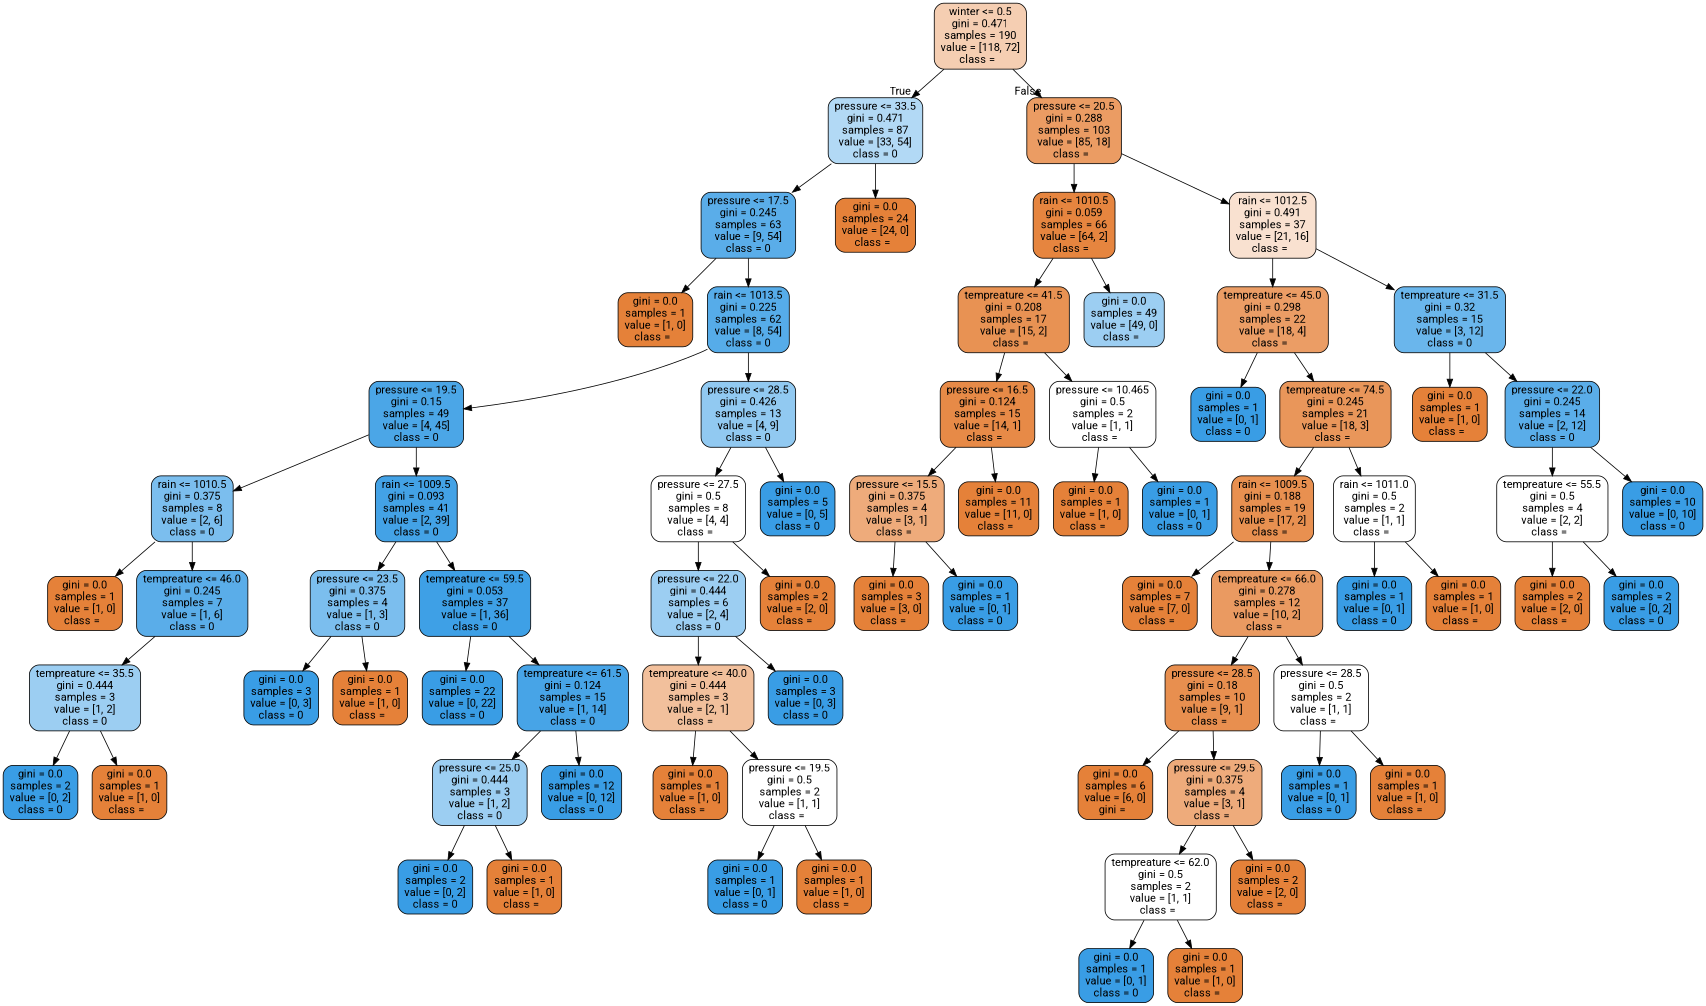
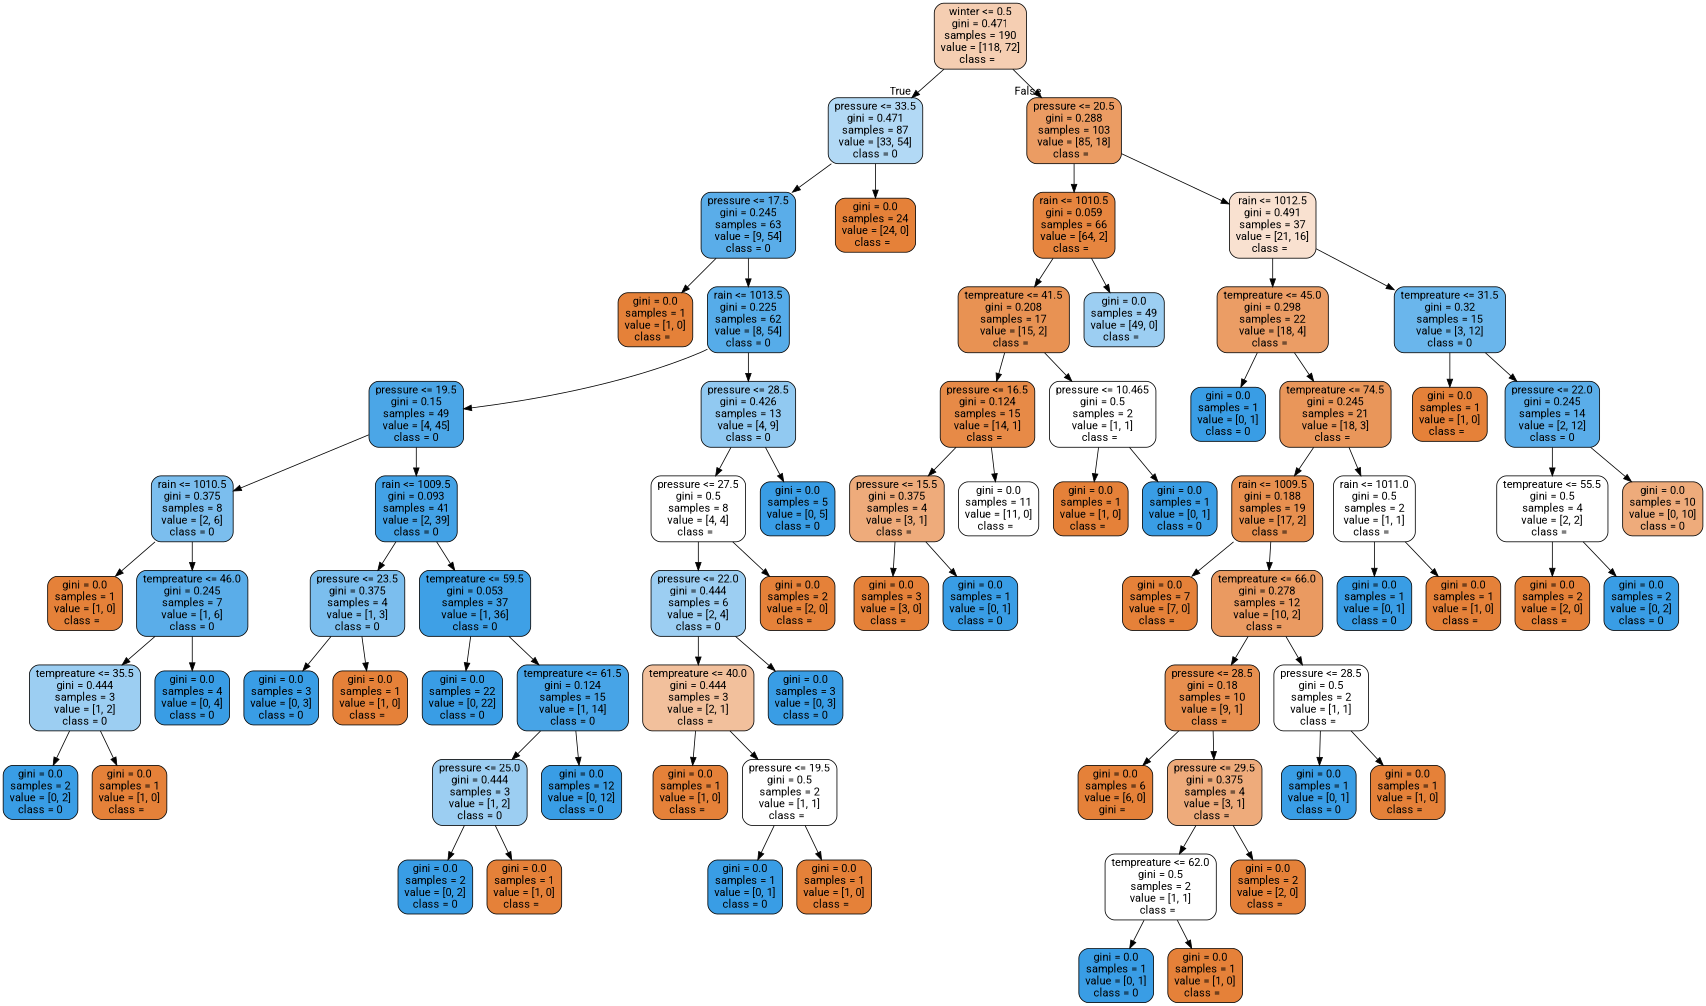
  digraph {
    fontname=Roboto
    node [color=black fillcolor="#e58139" fontname=Roboto shape=box style="filled, rounded"]
    edge [fontname=Roboto]
    n1 [fillcolor="#f5ceb2" label="winter <= 0.5\ngini = 0.471\nsamples = 190\nvalue = [118, 72]\nclass =  "]
    n2 [fillcolor="#b2d9f5" label="pressure <= 33.5\ngini = 0.471\nsamples = 87\nvalue = [33, 54]\nclass = 0"]
    n3 [fillcolor="#eb9c63" label="pressure <= 20.5\ngini = 0.288\nsamples = 103\nvalue = [85, 18]\nclass =  "]
    n4 [fillcolor="#5aade9" label="pressure <= 17.5\ngini = 0.245\nsamples = 63\nvalue = [9, 54]\nclass = 0"]
    n5 [label="gini = 0.0\nsamples = 24\nvalue = [24, 0]\nclass =  "]
    n6 [fillcolor="#e6853f" label="rain <= 1010.5\ngini = 0.059\nsamples = 66\nvalue = [64, 2]\nclass =  "]
    n7 [fillcolor="#f9e1d0" label="rain <= 1012.5\ngini = 0.491\nsamples = 37\nvalue = [21, 16]\nclass =  "]
    n8 [label="gini = 0.0\nsamples = 1\nvalue = [1, 0]\nclass =  "]
    n9 [fillcolor="#56ace9" label="rain <= 1013.5\ngini = 0.225\nsamples = 62\nvalue = [8, 54]\nclass = 0"]
    n10 [fillcolor="#4ba6e7" label="pressure <= 19.5\ngini = 0.15\nsamples = 49\nvalue = [4, 45]\nclass = 0"]
    n11 [fillcolor="#91c9f1" label="pressure <= 28.5\ngini = 0.426\nsamples = 13\nvalue = [4, 9]\nclass = 0"]
    n12 [fillcolor="#7bbeee" label="rain <= 1010.5\ngini = 0.375\nsamples = 8\nvalue = [2, 6]\nclass = 0"]
    n13 [fillcolor="#43a2e6" label="rain <= 1009.5\ngini = 0.093\nsamples = 41\nvalue = [2, 39]\nclass = 0"]
    n14 [fillcolor="#ffffff" label="pressure <= 27.5\ngini = 0.5\nsamples = 8\nvalue = [4, 4]\nclass =  "]
    n15 [fillcolor="#399de5" label="gini = 0.0\nsamples = 5\nvalue = [0, 5]\nclass = 0"]
    n16 [label="gini = 0.0\nsamples = 1\nvalue = [1, 0]\nclass =  "]
    n17 [fillcolor="#5aade9" label="tempreature <= 46.0\ngini = 0.245\nsamples = 7\nvalue = [1, 6]\nclass = 0"]
    n18 [fillcolor="#7bbeee" label="pressure <= 23.5\ngini = 0.375\nsamples = 4\nvalue = [1, 3]\nclass = 0"]
    n19 [fillcolor="#3ea0e6" label="tempreature <= 59.5\ngini = 0.053\nsamples = 37\nvalue = [1, 36]\nclass = 0"]
    n20 [fillcolor="#9ccef2" label="tempreature <= 35.5\ngini = 0.444\nsamples = 3\nvalue = [1, 2]\nclass = 0"]
+   n21 [fillcolor="#399de5" label="gini = 0.0\nsamples = 4\nvalue = [0, 4]\nclass = 0"]
    n22 [fillcolor="#399de5" label="gini = 0.0\nsamples = 2\nvalue = [0, 2]\nclass = 0"]
    n23 [label="gini = 0.0\nsamples = 1\nvalue = [1, 0]\nclass =  "]
    n24 [fillcolor="#399de5" label="gini = 0.0\nsamples = 3\nvalue = [0, 3]\nclass = 0"]
    n25 [label="gini = 0.0\nsamples = 1\nvalue = [1, 0]\nclass =  "]
    n26 [fillcolor="#399de5" label="gini = 0.0\nsamples = 22\nvalue = [0, 22]\nclass = 0"]
    n27 [fillcolor="#47a4e7" label="tempreature <= 61.5\ngini = 0.124\nsamples = 15\nvalue = [1, 14]\nclass = 0"]
    n28 [fillcolor="#9ccef2" label="pressure <= 25.0\ngini = 0.444\nsamples = 3\nvalue = [1, 2]\nclass = 0"]
    n29 [fillcolor="#399de5" label="gini = 0.0\nsamples = 12\nvalue = [0, 12]\nclass = 0"]
    n30 [fillcolor="#399de5" label="gini = 0.0\nsamples = 2\nvalue = [0, 2]\nclass = 0"]
    n31 [label="gini = 0.0\nsamples = 1\nvalue = [1, 0]\nclass =  "]
    n32 [fillcolor="#9ccef2" label="pressure <= 22.0\ngini = 0.444\nsamples = 6\nvalue = [2, 4]\nclass = 0"]
    n33 [label="gini = 0.0\nsamples = 2\nvalue = [2, 0]\nclass =  "]
    n34 [fillcolor="#f2c09c" label="tempreature <= 40.0\ngini = 0.444\nsamples = 3\nvalue = [2, 1]\nclass =  "]
    n35 [fillcolor="#399de5" label="gini = 0.0\nsamples = 3\nvalue = [0, 3]\nclass = 0"]
    n36 [label="gini = 0.0\nsamples = 1\nvalue = [1, 0]\nclass =  "]
    n37 [fillcolor="#ffffff" label="pressure <= 19.5\ngini = 0.5\nsamples = 2\nvalue = [1, 1]\nclass =  "]
    n38 [fillcolor="#399de5" label="gini = 0.0\nsamples = 1\nvalue = [0, 1]\nclass = 0"]
    n39 [label="gini = 0.0\nsamples = 1\nvalue = [1, 0]\nclass =  "]
    n40 [fillcolor="#e89253" label="tempreature <= 41.5\ngini = 0.208\nsamples = 17\nvalue = [15, 2]\nclass =  "]
    n41 [fillcolor="#9ccef2" label="gini = 0.0\nsamples = 49\nvalue = [49, 0]\nclass =  "]
    n42 [fillcolor="#eb9d65" label="tempreature <= 45.0\ngini = 0.298\nsamples = 22\nvalue = [18, 4]\nclass =  "]
    n43 [fillcolor="#6ab6ec" label="tempreature <= 31.5\ngini = 0.32\nsamples = 15\nvalue = [3, 12]\nclass = 0"]
    n44 [fillcolor="#e78a47" label="pressure <= 16.5\ngini = 0.124\nsamples = 15\nvalue = [14, 1]\nclass =  "]
    n45 [fillcolor="#ffffff" label="pressure <= 10.465\ngini = 0.5\nsamples = 2\nvalue = [1, 1]\nclass =  "]
    n46 [fillcolor="#eeab7b" label="pressure <= 15.5\ngini = 0.375\nsamples = 4\nvalue = [3, 1]\nclass =  "]
-   n47 [label="gini = 0.0\nsamples = 11\nvalue = [11, 0]\nclass =  "]
+   n47 [fillcolor="#ffffff" label="gini = 0.0\nsamples = 11\nvalue = [11, 0]\nclass =  "]
    n48 [label="gini = 0.0\nsamples = 1\nvalue = [1, 0]\nclass =  "]
    n49 [fillcolor="#399de5" label="gini = 0.0\nsamples = 1\nvalue = [0, 1]\nclass = 0"]
    n50 [label="gini = 0.0\nsamples = 3\nvalue = [3, 0]\nclass =  "]
    n51 [fillcolor="#399de5" label="gini = 0.0\nsamples = 1\nvalue = [0, 1]\nclass = 0"]
    n52 [fillcolor="#399de5" label="gini = 0.0\nsamples = 1\nvalue = [0, 1]\nclass = 0"]
    n53 [fillcolor="#e9965a" label="tempreature <= 74.5\ngini = 0.245\nsamples = 21\nvalue = [18, 3]\nclass =  "]
    n54 [label="gini = 0.0\nsamples = 1\nvalue = [1, 0]\nclass =  "]
    n55 [fillcolor="#5aade9" label="pressure <= 22.0\ngini = 0.245\nsamples = 14\nvalue = [2, 12]\nclass = 0"]
    n56 [fillcolor="#e89050" label="rain <= 1009.5\ngini = 0.188\nsamples = 19\nvalue = [17, 2]\nclass =  "]
    n57 [fillcolor="#ffffff" label="rain <= 1011.0\ngini = 0.5\nsamples = 2\nvalue = [1, 1]\nclass =  "]
    n58 [label="gini = 0.0\nsamples = 7\nvalue = [7, 0]\nclass =  "]
    n59 [fillcolor="#ea9a61" label="tempreature <= 66.0\ngini = 0.278\nsamples = 12\nvalue = [10, 2]\nclass =  "]
    n60 [fillcolor="#399de5" label="gini = 0.0\nsamples = 1\nvalue = [0, 1]\nclass = 0"]
    n61 [label="gini = 0.0\nsamples = 1\nvalue = [1, 0]\nclass =  "]
    n62 [fillcolor="#e88f4f" label="pressure <= 28.5\ngini = 0.18\nsamples = 10\nvalue = [9, 1]\nclass =  "]
    n63 [fillcolor="#ffffff" label="pressure <= 28.5\ngini = 0.5\nsamples = 2\nvalue = [1, 1]\nclass =  "]
    n64 [label="gini = 0.0\nsamples = 6\nvalue = [6, 0]\ngini =  "]
    n65 [fillcolor="#eeab7b" label="pressure <= 29.5\ngini = 0.375\nsamples = 4\nvalue = [3, 1]\nclass =  "]
    n66 [fillcolor="#399de5" label="gini = 0.0\nsamples = 1\nvalue = [0, 1]\nclass = 0"]
    n67 [label="gini = 0.0\nsamples = 1\nvalue = [1, 0]\nclass =  "]
    n68 [fillcolor="#ffffff" label="tempreature <= 62.0\ngini = 0.5\nsamples = 2\nvalue = [1, 1]\nclass =  "]
    n69 [label="gini = 0.0\nsamples = 2\nvalue = [2, 0]\nclass =  "]
    n70 [fillcolor="#399de5" label="gini = 0.0\nsamples = 1\nvalue = [0, 1]\nclass = 0"]
    n71 [label="gini = 0.0\nsamples = 1\nvalue = [1, 0]\nclass =  "]
    n72 [fillcolor="#ffffff" label="tempreature <= 55.5\ngini = 0.5\nsamples = 4\nvalue = [2, 2]\nclass =  "]
-   n73 [fillcolor="#399de5" label="gini = 0.0\nsamples = 10\nvalue = [0, 10]\nclass = 0"]
+   n73 [fillcolor="#eeab7b" label="gini = 0.0\nsamples = 10\nvalue = [0, 10]\nclass = 0"]
    n74 [label="gini = 0.0\nsamples = 2\nvalue = [2, 0]\nclass =  "]
    n75 [fillcolor="#399de5" label="gini = 0.0\nsamples = 2\nvalue = [0, 2]\nclass = 0"]
    n1 -> n2 [headlabel=True labelangle=45 labeldistance=2.5]
    n1 -> n3 [headlabel=False labelangle=-45 labeldistance=2.5]
    n2 -> n4
    n2 -> n5
    n3 -> n6
    n3 -> n7
    n4 -> n8
    n4 -> n9
    n6 -> n40
    n6 -> n41
    n7 -> n42
    n7 -> n43
    n9 -> n10
    n9 -> n11
    n10 -> n12
    n10 -> n13
    n11 -> n14
    n11 -> n15
    n12 -> n16
    n12 -> n17
    n13 -> n18
    n13 -> n19
    n14 -> n32
    n14 -> n33
    n17 -> n20
+   n17 -> n21
    n18 -> n24
    n18 -> n25
    n19 -> n26
    n19 -> n27
    n20 -> n22
    n20 -> n23
    n27 -> n28
    n27 -> n29
    n28 -> n30
    n28 -> n31
    n32 -> n34
    n32 -> n35
    n34 -> n36
    n34 -> n37
    n37 -> n38
    n37 -> n39
    n40 -> n44
    n40 -> n45
    n42 -> n52
    n42 -> n53
    n43 -> n54
    n43 -> n55
    n44 -> n46
    n44 -> n47
    n45 -> n48
    n45 -> n49
    n46 -> n50
    n46 -> n51
    n53 -> n56
    n53 -> n57
    n55 -> n72
    n55 -> n73
    n56 -> n58
    n56 -> n59
    n57 -> n60
    n57 -> n61
    n59 -> n62
    n59 -> n63
    n62 -> n64
    n62 -> n65
    n63 -> n66
    n63 -> n67
    n65 -> n68
    n65 -> n69
    n68 -> n70
    n68 -> n71
    n72 -> n74
    n72 -> n75
  }
